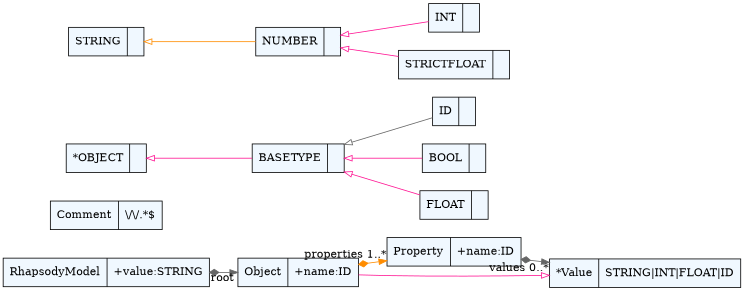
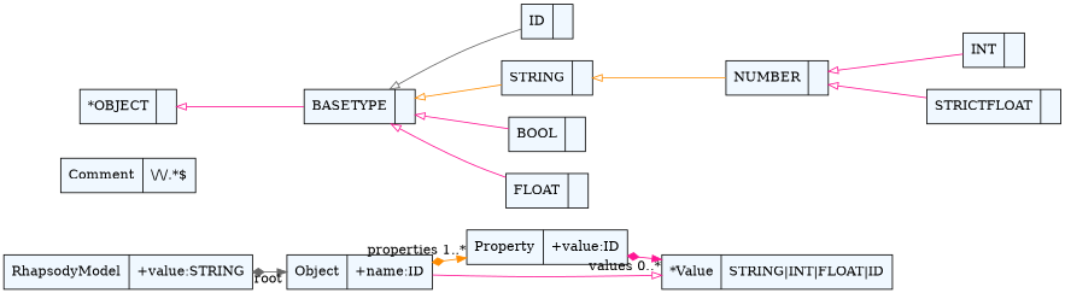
  digraph {
    fontname="Bitstream Vera Sans"
    fontsize=8
    nodesep=0.3
    rankdir=LR
    node [fillcolor=aliceblue shape=record style=filled]
    edge [arrowtail=empty color=deeppink dir=back]
    n1 [label="{RhapsodyModel|+value:STRING\l}"]
    n2 [label="{Object|+name:ID\l}"]
-   n3 [label="{Property|+name:ID\l}"]
+   n3 [label="{Property|+value:ID\l}"]
    n4 [label="{*Value|STRING\|INT\|FLOAT\|ID}"]
    n5 [label="{Comment|\\/\\/.*$}"]
    n6 [label="{ID|}"]
    n7 [label="{STRING|}"]
    n8 [label="{NUMBER|}"]
    n9 [label="{BOOL|}"]
    n10 [label="{INT|}"]
    n11 [label="{FLOAT|}"]
    n12 [label="{STRICTFLOAT|}"]
    n13 [label="{BASETYPE|}"]
    n14 [label="{*OBJECT|}"]
    n1 -> n2 [arrowtail=diamond color=gray40 dir=both headlabel="root "]
    n2 -> n3 [arrowtail=diamond color=darkorange dir=both headlabel="properties 1..*"]
-   n3 -> n4 [arrowtail=diamond color=gray40 dir=both headlabel="values 0..*"]
+   n3 -> n4 [arrowtail=diamond dir=both headlabel="values 0..*"]
    n4 -> n2
    n7 -> n8 [color=darkorange]
    n8 -> n10
    n8 -> n12
    n13 -> n6 [color=gray40]
+   n13 -> n7 [color=darkorange]
    n13 -> n9
    n13 -> n11
    n14 -> n13
  }
